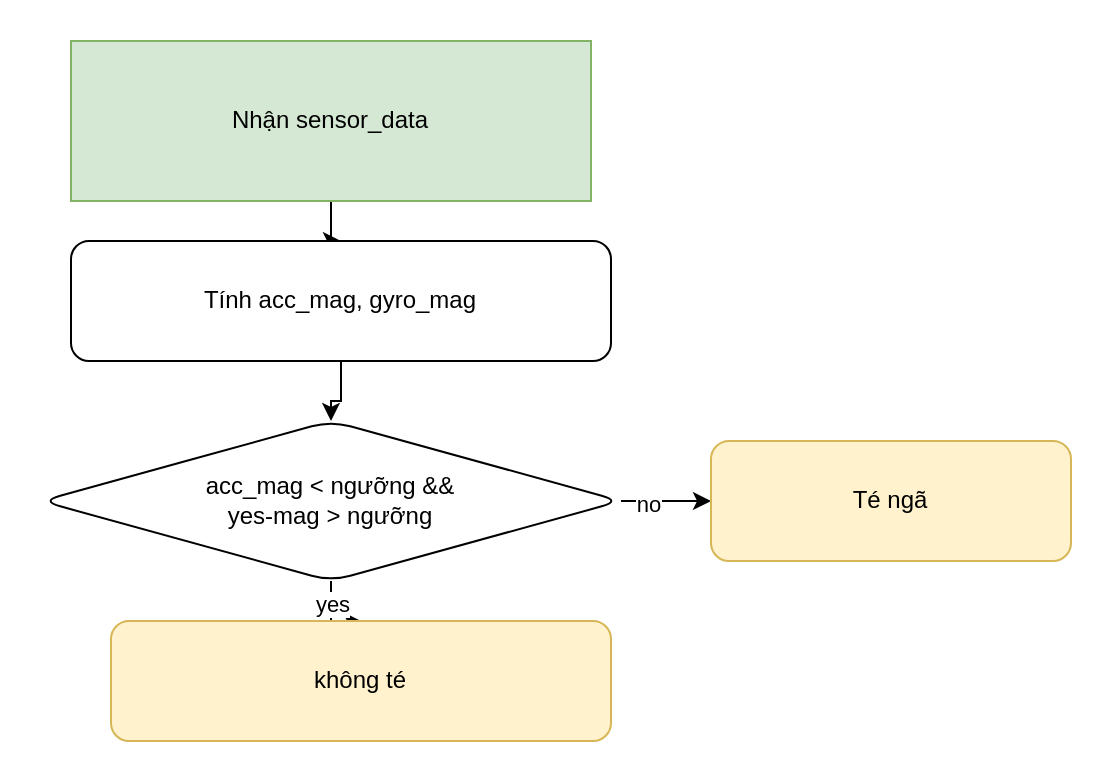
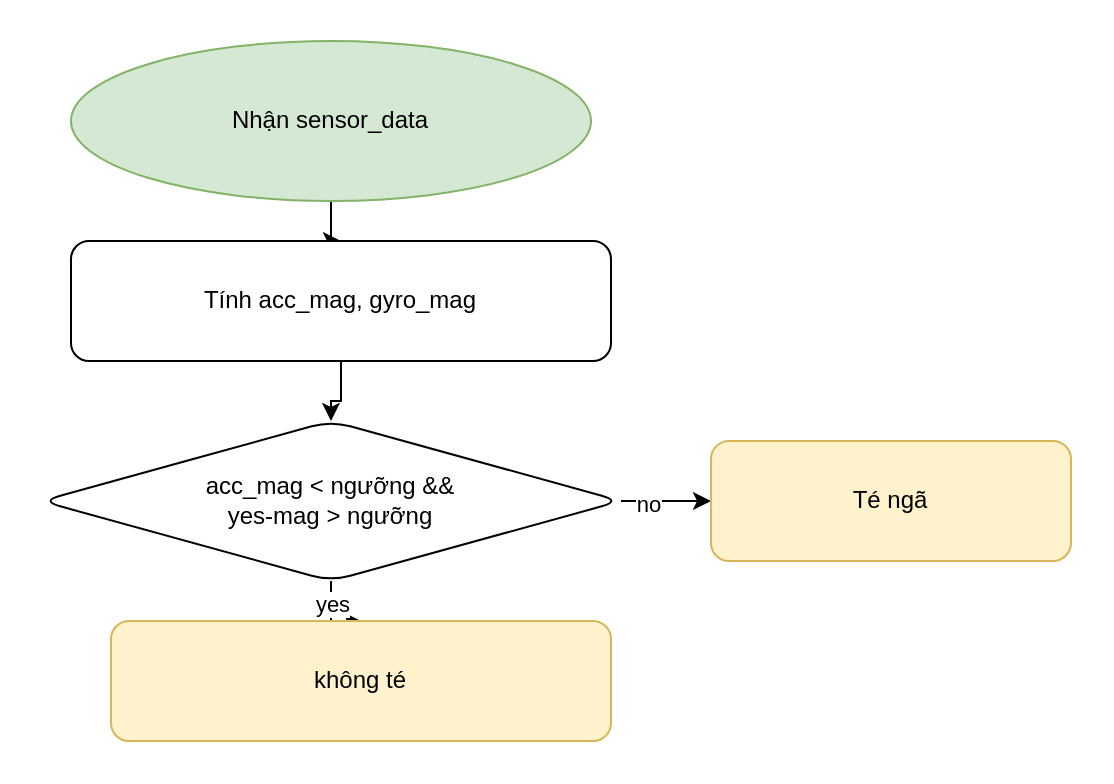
  <mxCell id="0" />
  <mxCell id="1" parent="0" />
  <mxCell id="2" value="" style="edgeStyle=orthogonalEdgeStyle;rounded=0;orthogonalLoop=1;jettySize=auto;html=1;" edge="1" parent="1" source="3" target="5"><mxGeometry relative="1" as="geometry" /></mxCell>
- <mxCell id="3" value="Nhận sensor_data" style="whiteSpace=wrap;html=1;fillColor=#d5e8d4;strokeColor=#82b366;rounded=0;" vertex="1" parent="1"><mxGeometry x="35" y="20" width="260" height="80" as="geometry" /></mxCell>
+ <mxCell id="3" value="Nhận sensor_data" style="ellipse;whiteSpace=wrap;html=1;fillColor=#d5e8d4;strokeColor=#82b366;" vertex="1" parent="1"><mxGeometry x="35" y="20" width="260" height="80" as="geometry" /></mxCell>
  <mxCell id="4" value="" style="edgeStyle=orthogonalEdgeStyle;rounded=0;orthogonalLoop=1;jettySize=auto;html=1;" edge="1" parent="1" source="5" target="10"><mxGeometry relative="1" as="geometry" /></mxCell>
  <mxCell id="5" value="Tính acc_mag, gyro_mag" style="rounded=1;whiteSpace=wrap;html=1;" vertex="1" parent="1"><mxGeometry x="35" y="120" width="270" height="60" as="geometry" /></mxCell>
  <mxCell id="6" value="" style="edgeStyle=orthogonalEdgeStyle;rounded=0;orthogonalLoop=1;jettySize=auto;html=1;" edge="1" parent="1" source="10" target="12"><mxGeometry relative="1" as="geometry" /></mxCell>
  <mxCell id="7" value="yes" style="edgeLabel;html=1;align=center;verticalAlign=middle;resizable=0;points=[];" vertex="1" connectable="0" parent="6"><mxGeometry x="-0.383" relative="1" as="geometry"><mxPoint as="offset" /></mxGeometry></mxCell>
  <mxCell id="8" value="" style="edgeStyle=orthogonalEdgeStyle;rounded=0;orthogonalLoop=1;jettySize=auto;html=1;" edge="1" parent="1" source="10" target="11"><mxGeometry relative="1" as="geometry" /></mxCell>
  <mxCell id="9" value="no" style="edgeLabel;html=1;align=center;verticalAlign=middle;resizable=0;points=[];" vertex="1" connectable="0" parent="8"><mxGeometry x="-0.429" y="-1" relative="1" as="geometry"><mxPoint as="offset" /></mxGeometry></mxCell>
  <mxCell id="10" value="acc_mag &amp;lt; ngưỡng &amp;amp;&amp;amp;&lt;div&gt;yes-mag &amp;gt; ngưỡng&lt;/div&gt;" style="rhombus;whiteSpace=wrap;html=1;rounded=1;" vertex="1" parent="1"><mxGeometry x="20" y="210" width="290" height="80" as="geometry" /></mxCell>
  <mxCell id="11" value="Té ngã" style="whiteSpace=wrap;html=1;rounded=1;fillColor=#fff2cc;strokeColor=#d6b656;" vertex="1" parent="1"><mxGeometry x="355" y="220" width="180" height="60" as="geometry" /></mxCell>
  <mxCell id="12" value="không té" style="rounded=1;whiteSpace=wrap;html=1;fillColor=#fff2cc;strokeColor=#d6b656;" vertex="1" parent="1"><mxGeometry x="55" y="310" width="250" height="60" as="geometry" /></mxCell>
